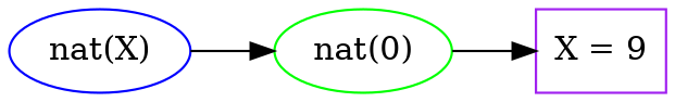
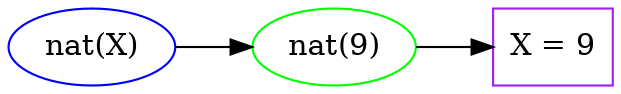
  digraph {
    rankdir=LR
    n1 [color=blue label="nat(X)"]
-   n2 [color=green label="nat(0)"]
+   n2 [color=green label="nat(9)"]
    n3 [color=purple label="X = 9" shape=box]
    n1 -> n2
    n2 -> n3
  }
